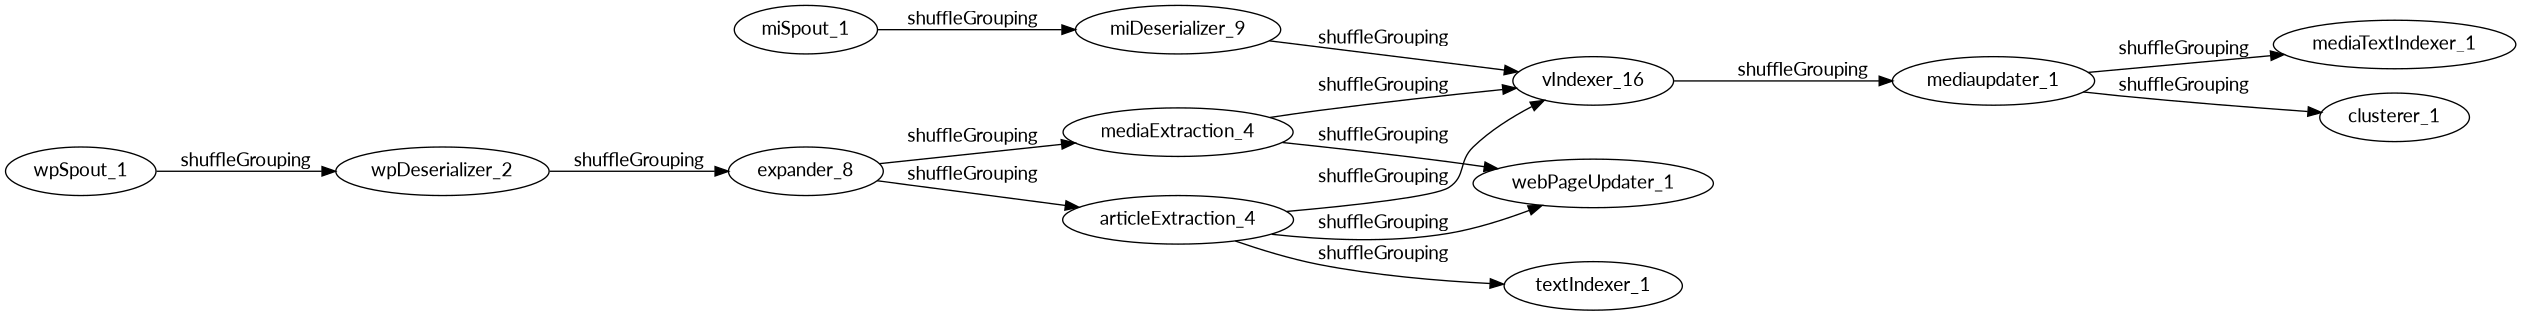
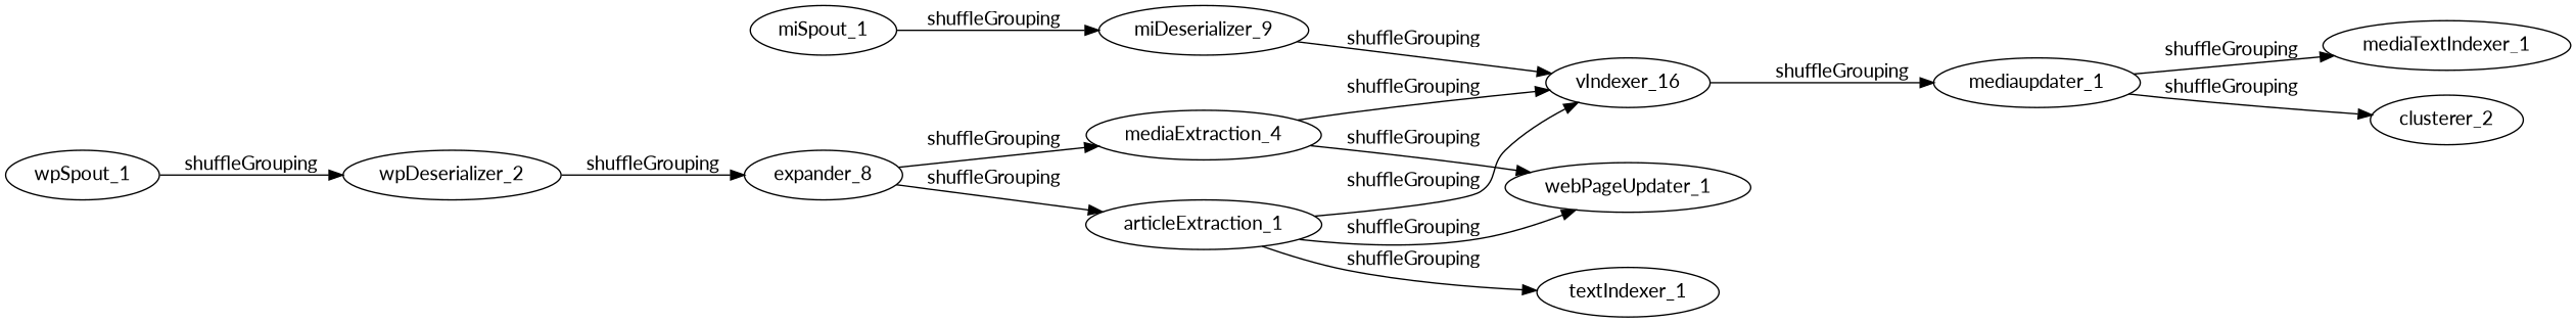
  digraph {
    fontname=Lato
    rankdir=LR
    node [fontname=Lato]
    edge [fontname=Lato]
    wpSpout_1
    wpDeserializer_2
    expander_8
-   articleExtraction_1 [label=articleExtraction_4]
+   articleExtraction_1
    n5 [label=mediaExtraction_4]
    n6 [label=miDeserializer_9]
    miSpout_1
    vIndexer_16
    mediaupdater_1
    webPageUpdater_1
    textIndexer_1
    mediaTextIndexer_1
-   clusterer_1
+   clusterer_1 [label=clusterer_2]
    wpSpout_1 -> wpDeserializer_2 [label=shuffleGrouping]
    wpDeserializer_2 -> expander_8 [label=shuffleGrouping]
    expander_8 -> articleExtraction_1 [label=shuffleGrouping]
    expander_8 -> n5 [label=shuffleGrouping]
    articleExtraction_1 -> vIndexer_16 [label=shuffleGrouping]
    articleExtraction_1 -> webPageUpdater_1 [label=shuffleGrouping]
    articleExtraction_1 -> textIndexer_1 [label=shuffleGrouping]
    n5 -> vIndexer_16 [label=shuffleGrouping]
    n5 -> webPageUpdater_1 [label=shuffleGrouping]
    n6 -> vIndexer_16 [label=shuffleGrouping]
    miSpout_1 -> n6 [label=shuffleGrouping]
    vIndexer_16 -> mediaupdater_1 [label=shuffleGrouping]
    mediaupdater_1 -> mediaTextIndexer_1 [label=shuffleGrouping]
    mediaupdater_1 -> clusterer_1 [label=shuffleGrouping]
  }
